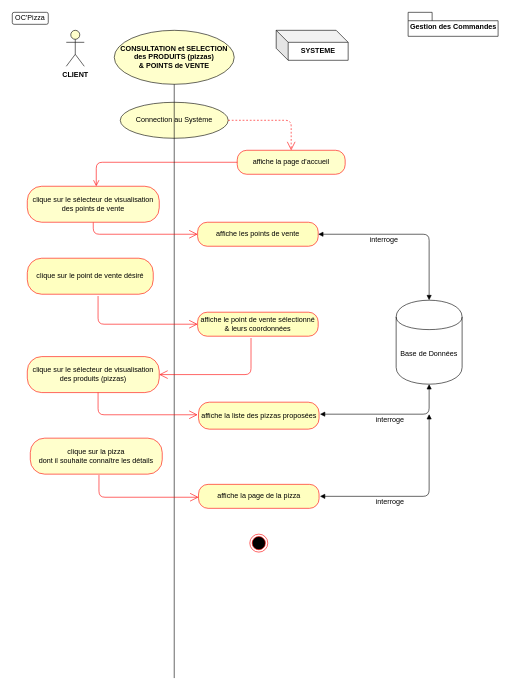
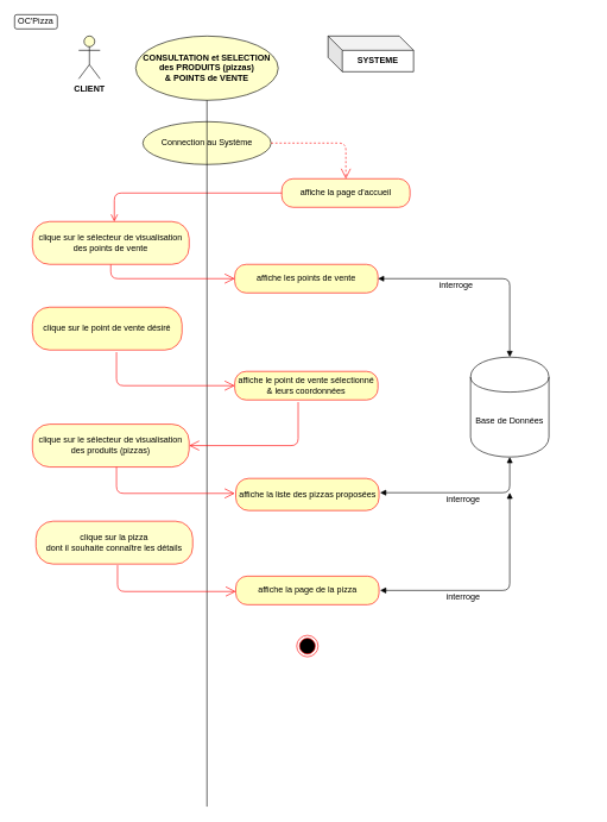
  <mxCell id="0" />
  <mxCell id="1" parent="0" />
  <mxCell id="2" value="OC'Pizza" style="rounded=1;whiteSpace=wrap;html=1;" parent="1" vertex="1"><mxGeometry x="20" y="20" width="60" height="20" as="geometry" /></mxCell>
  <mxCell id="3" value="&lt;b&gt;CLIENT&lt;/b&gt;" style="shape=umlActor;verticalLabelPosition=bottom;labelBackgroundColor=#ffffff;verticalAlign=top;html=1;outlineConnect=0;fillColor=#FFFFCC;" parent="1" vertex="1"><mxGeometry x="110" y="50" width="30" height="60" as="geometry" /></mxCell>
  <mxCell id="4" value="&lt;b&gt;CONSULTATION et SELECTION&lt;br&gt;des PRODUITS (pizzas)&lt;br&gt;&amp;amp; POINTS de VENTE&lt;br&gt;&lt;/b&gt;" style="ellipse;whiteSpace=wrap;html=1;fillColor=#FFFFCC;" parent="1" vertex="1"><mxGeometry x="190" y="50" width="200" height="90" as="geometry" /></mxCell>
  <mxCell id="5" value="&lt;b&gt;SYSTEME&lt;/b&gt;" style="shape=cube;whiteSpace=wrap;html=1;boundedLbl=1;backgroundOutline=1;darkOpacity=0.05;darkOpacity2=0.1;" parent="1" vertex="1"><mxGeometry x="460" y="50" width="120" height="50" as="geometry" /></mxCell>
- <mxCell id="6" value="Gestion des Commandes" style="shape=folder;fontStyle=1;spacingTop=10;tabWidth=40;tabHeight=14;tabPosition=left;html=1;" parent="1" vertex="1"><mxGeometry x="680" y="20" width="150" height="40" as="geometry" /></mxCell>
  <mxCell id="7" value="affiche la page d'accueil" style="rounded=1;whiteSpace=wrap;html=1;arcSize=40;fontColor=#000000;fillColor=#FFFFCC;strokeColor=#ff0000;" parent="1" vertex="1"><mxGeometry x="395" y="250" width="180" height="40" as="geometry" /></mxCell>
  <mxCell id="8" value="" style="edgeStyle=orthogonalEdgeStyle;html=1;verticalAlign=bottom;endArrow=open;endSize=8;strokeColor=#ff0000;exitX=0;exitY=0.5;exitDx=0;exitDy=0;" parent="1" source="7" edge="1"><mxGeometry relative="1" as="geometry"><mxPoint x="160" y="310" as="targetPoint" /><mxPoint x="405" y="403" as="sourcePoint" /><Array as="points"><mxPoint x="160" y="270" /></Array></mxGeometry></mxCell>
  <mxCell id="9" value="affiche la page de la pizza" style="rounded=1;whiteSpace=wrap;html=1;arcSize=40;fontColor=#000000;fillColor=#ffffc0;strokeColor=#ff0000;" parent="1" vertex="1"><mxGeometry x="330.5" y="807" width="201" height="40" as="geometry" /></mxCell>
  <mxCell id="10" value="Base de Données" style="shape=cylinder;whiteSpace=wrap;html=1;boundedLbl=1;backgroundOutline=1;" parent="1" vertex="1"><mxGeometry x="660" y="500" width="110" height="140" as="geometry" /></mxCell>
  <mxCell id="11" value="interroge" style="text;html=1;strokeColor=none;fillColor=none;align=center;verticalAlign=middle;whiteSpace=wrap;rounded=0;" parent="1" vertex="1"><mxGeometry x="630" y="690" width="40" height="20" as="geometry" /></mxCell>
  <mxCell id="12" value="Connection au Système" style="ellipse;whiteSpace=wrap;html=1;fillColor=#FFFFCC;" parent="1" vertex="1"><mxGeometry x="200" y="170" width="180" height="60" as="geometry" /></mxCell>
  <mxCell id="13" value="" style="endArrow=none;html=1;" parent="1" edge="1"><mxGeometry width="50" height="50" relative="1" as="geometry"><mxPoint x="290" y="1130" as="sourcePoint" /><mxPoint x="290" y="140" as="targetPoint" /></mxGeometry></mxCell>
  <mxCell id="14" value="" style="endArrow=open;endFill=1;endSize=12;html=1;strokeColor=#FF0000;exitX=1;exitY=0.5;exitDx=0;exitDy=0;entryX=0.5;entryY=0;entryDx=0;entryDy=0;dashed=1;" parent="1" source="12" target="7" edge="1"><mxGeometry width="160" relative="1" as="geometry"><mxPoint x="337" y="210" as="sourcePoint" /><mxPoint x="490" y="200" as="targetPoint" /><Array as="points"><mxPoint x="485" y="200" /></Array></mxGeometry></mxCell>
  <mxCell id="15" value="" style="ellipse;html=1;shape=endState;fillColor=#000000;strokeColor=#ff0000;" parent="1" vertex="1"><mxGeometry x="416" y="890" width="30" height="30" as="geometry" /></mxCell>
  <mxCell id="16" value="" style="endArrow=open;endFill=1;endSize=12;html=1;strokeColor=#FF0000;entryX=0;entryY=0.5;entryDx=0;entryDy=0;exitX=0.5;exitY=1;exitDx=0;exitDy=0;" parent="1" source="17" target="18" edge="1"><mxGeometry width="160" relative="1" as="geometry"><mxPoint x="160" y="390" as="sourcePoint" /><mxPoint x="160" y="425" as="targetPoint" /><Array as="points"><mxPoint x="155" y="390" /></Array></mxGeometry></mxCell>
  <mxCell id="17" value="clique sur le sélecteur de visualisation des points de vente" style="rounded=1;whiteSpace=wrap;html=1;arcSize=40;fontColor=#000000;fillColor=#FFFFCC;strokeColor=#ff0000;" parent="1" vertex="1"><mxGeometry x="45" y="310" width="220" height="60" as="geometry" /></mxCell>
  <mxCell id="18" value="affiche les points de vente" style="rounded=1;whiteSpace=wrap;html=1;arcSize=40;fontColor=#000000;fillColor=#ffffc0;strokeColor=#ff0000;" parent="1" vertex="1"><mxGeometry x="329" y="370" width="201" height="40" as="geometry" /></mxCell>
  <mxCell id="19" value="clique sur le point de vente désiré" style="rounded=1;whiteSpace=wrap;html=1;arcSize=40;fontColor=#000000;fillColor=#ffffc0;strokeColor=#ff0000;" parent="1" vertex="1"><mxGeometry x="45" y="430" width="210" height="60" as="geometry" /></mxCell>
  <mxCell id="20" value="" style="endArrow=block;startArrow=block;endFill=1;startFill=1;html=1;strokeColor=#000000;exitX=1;exitY=0.5;exitDx=0;exitDy=0;" parent="1" source="18" edge="1"><mxGeometry width="160" relative="1" as="geometry"><mxPoint x="540" y="419.5" as="sourcePoint" /><mxPoint x="715" y="500" as="targetPoint" /><Array as="points"><mxPoint x="715" y="390" /></Array></mxGeometry></mxCell>
  <mxCell id="21" value="interroge" style="text;html=1;strokeColor=none;fillColor=none;align=center;verticalAlign=middle;whiteSpace=wrap;rounded=0;" parent="1" vertex="1"><mxGeometry x="620" y="390" width="40" height="20" as="geometry" /></mxCell>
  <mxCell id="22" value="affiche le point de vente sélectionné&lt;br&gt;&amp;amp; leurs coordonnées" style="rounded=1;whiteSpace=wrap;html=1;arcSize=40;fontColor=#000000;fillColor=#ffffc0;strokeColor=#ff0000;" parent="1" vertex="1"><mxGeometry x="329" y="520" width="201" height="40" as="geometry" /></mxCell>
  <mxCell id="23" value="" style="endArrow=open;endFill=1;endSize=12;html=1;strokeColor=#FF0000;exitX=0.562;exitY=1.05;exitDx=0;exitDy=0;exitPerimeter=0;entryX=0;entryY=0.5;entryDx=0;entryDy=0;" parent="1" source="19" target="22" edge="1"><mxGeometry width="160" relative="1" as="geometry"><mxPoint x="90" y="594" as="sourcePoint" /><mxPoint x="250" y="594" as="targetPoint" /><Array as="points"><mxPoint x="163" y="540" /></Array></mxGeometry></mxCell>
  <mxCell id="24" value="" style="endArrow=block;startArrow=block;endFill=1;startFill=1;html=1;strokeColor=#000000;entryX=0.5;entryY=1;entryDx=0;entryDy=0;" parent="1" target="10" edge="1"><mxGeometry width="160" relative="1" as="geometry"><mxPoint x="533" y="690" as="sourcePoint" /><mxPoint x="707.5" y="729.5" as="targetPoint" /><Array as="points"><mxPoint x="715" y="690" /></Array></mxGeometry></mxCell>
  <mxCell id="25" value="clique sur le sélecteur de visualisation des produits (pizzas)" style="rounded=1;whiteSpace=wrap;html=1;arcSize=40;fontColor=#000000;fillColor=#FFFFCC;strokeColor=#ff0000;" parent="1" vertex="1"><mxGeometry x="45" y="594" width="220" height="60" as="geometry" /></mxCell>
  <mxCell id="26" value="affiche la liste des pizzas proposées" style="rounded=1;whiteSpace=wrap;html=1;arcSize=40;fontColor=#000000;fillColor=#ffffc0;strokeColor=#ff0000;" parent="1" vertex="1"><mxGeometry x="330.5" y="670" width="201" height="45" as="geometry" /></mxCell>
  <mxCell id="27" value="" style="endArrow=open;endFill=1;endSize=12;html=1;strokeColor=#FF0000;exitX=0.562;exitY=1.05;exitDx=0;exitDy=0;exitPerimeter=0;entryX=0;entryY=0.5;entryDx=0;entryDy=0;" parent="1" edge="1"><mxGeometry width="160" relative="1" as="geometry"><mxPoint x="163.02" y="654" as="sourcePoint" /><mxPoint x="329" y="691" as="targetPoint" /><Array as="points"><mxPoint x="163" y="691" /></Array></mxGeometry></mxCell>
  <mxCell id="28" value="" style="endArrow=open;endFill=1;endSize=12;html=1;strokeColor=#FF0000;exitX=0.443;exitY=1.075;exitDx=0;exitDy=0;exitPerimeter=0;entryX=1;entryY=0.5;entryDx=0;entryDy=0;" parent="1" source="22" target="25" edge="1"><mxGeometry width="160" relative="1" as="geometry"><mxPoint x="480" y="650" as="sourcePoint" /><mxPoint x="320" y="650" as="targetPoint" /><Array as="points"><mxPoint x="418" y="624" /></Array></mxGeometry></mxCell>
  <mxCell id="29" value="clique sur la pizza&lt;br&gt;dont il souhaite connaître les détails" style="rounded=1;whiteSpace=wrap;html=1;arcSize=40;fontColor=#000000;fillColor=#FFFFCC;strokeColor=#ff0000;" parent="1" vertex="1"><mxGeometry x="50" y="730" width="220" height="60" as="geometry" /></mxCell>
  <mxCell id="30" value="" style="endArrow=open;endFill=1;endSize=12;html=1;strokeColor=#FF0000;exitX=0.562;exitY=1.05;exitDx=0;exitDy=0;exitPerimeter=0;entryX=0;entryY=0.5;entryDx=0;entryDy=0;" parent="1" edge="1"><mxGeometry width="160" relative="1" as="geometry"><mxPoint x="164.52" y="791.5" as="sourcePoint" /><mxPoint x="330.5" y="828.5" as="targetPoint" /><Array as="points"><mxPoint x="164.5" y="828.5" /></Array></mxGeometry></mxCell>
  <mxCell id="31" value="" style="endArrow=block;startArrow=block;endFill=1;startFill=1;html=1;strokeColor=#000000;" parent="1" edge="1"><mxGeometry width="160" relative="1" as="geometry"><mxPoint x="533" y="827" as="sourcePoint" /><mxPoint x="715" y="690" as="targetPoint" /><Array as="points"><mxPoint x="715" y="827" /></Array></mxGeometry></mxCell>
  <mxCell id="32" value="interroge" style="text;html=1;strokeColor=none;fillColor=none;align=center;verticalAlign=middle;whiteSpace=wrap;rounded=0;" parent="1" vertex="1"><mxGeometry x="630" y="827" width="40" height="20" as="geometry" /></mxCell>
